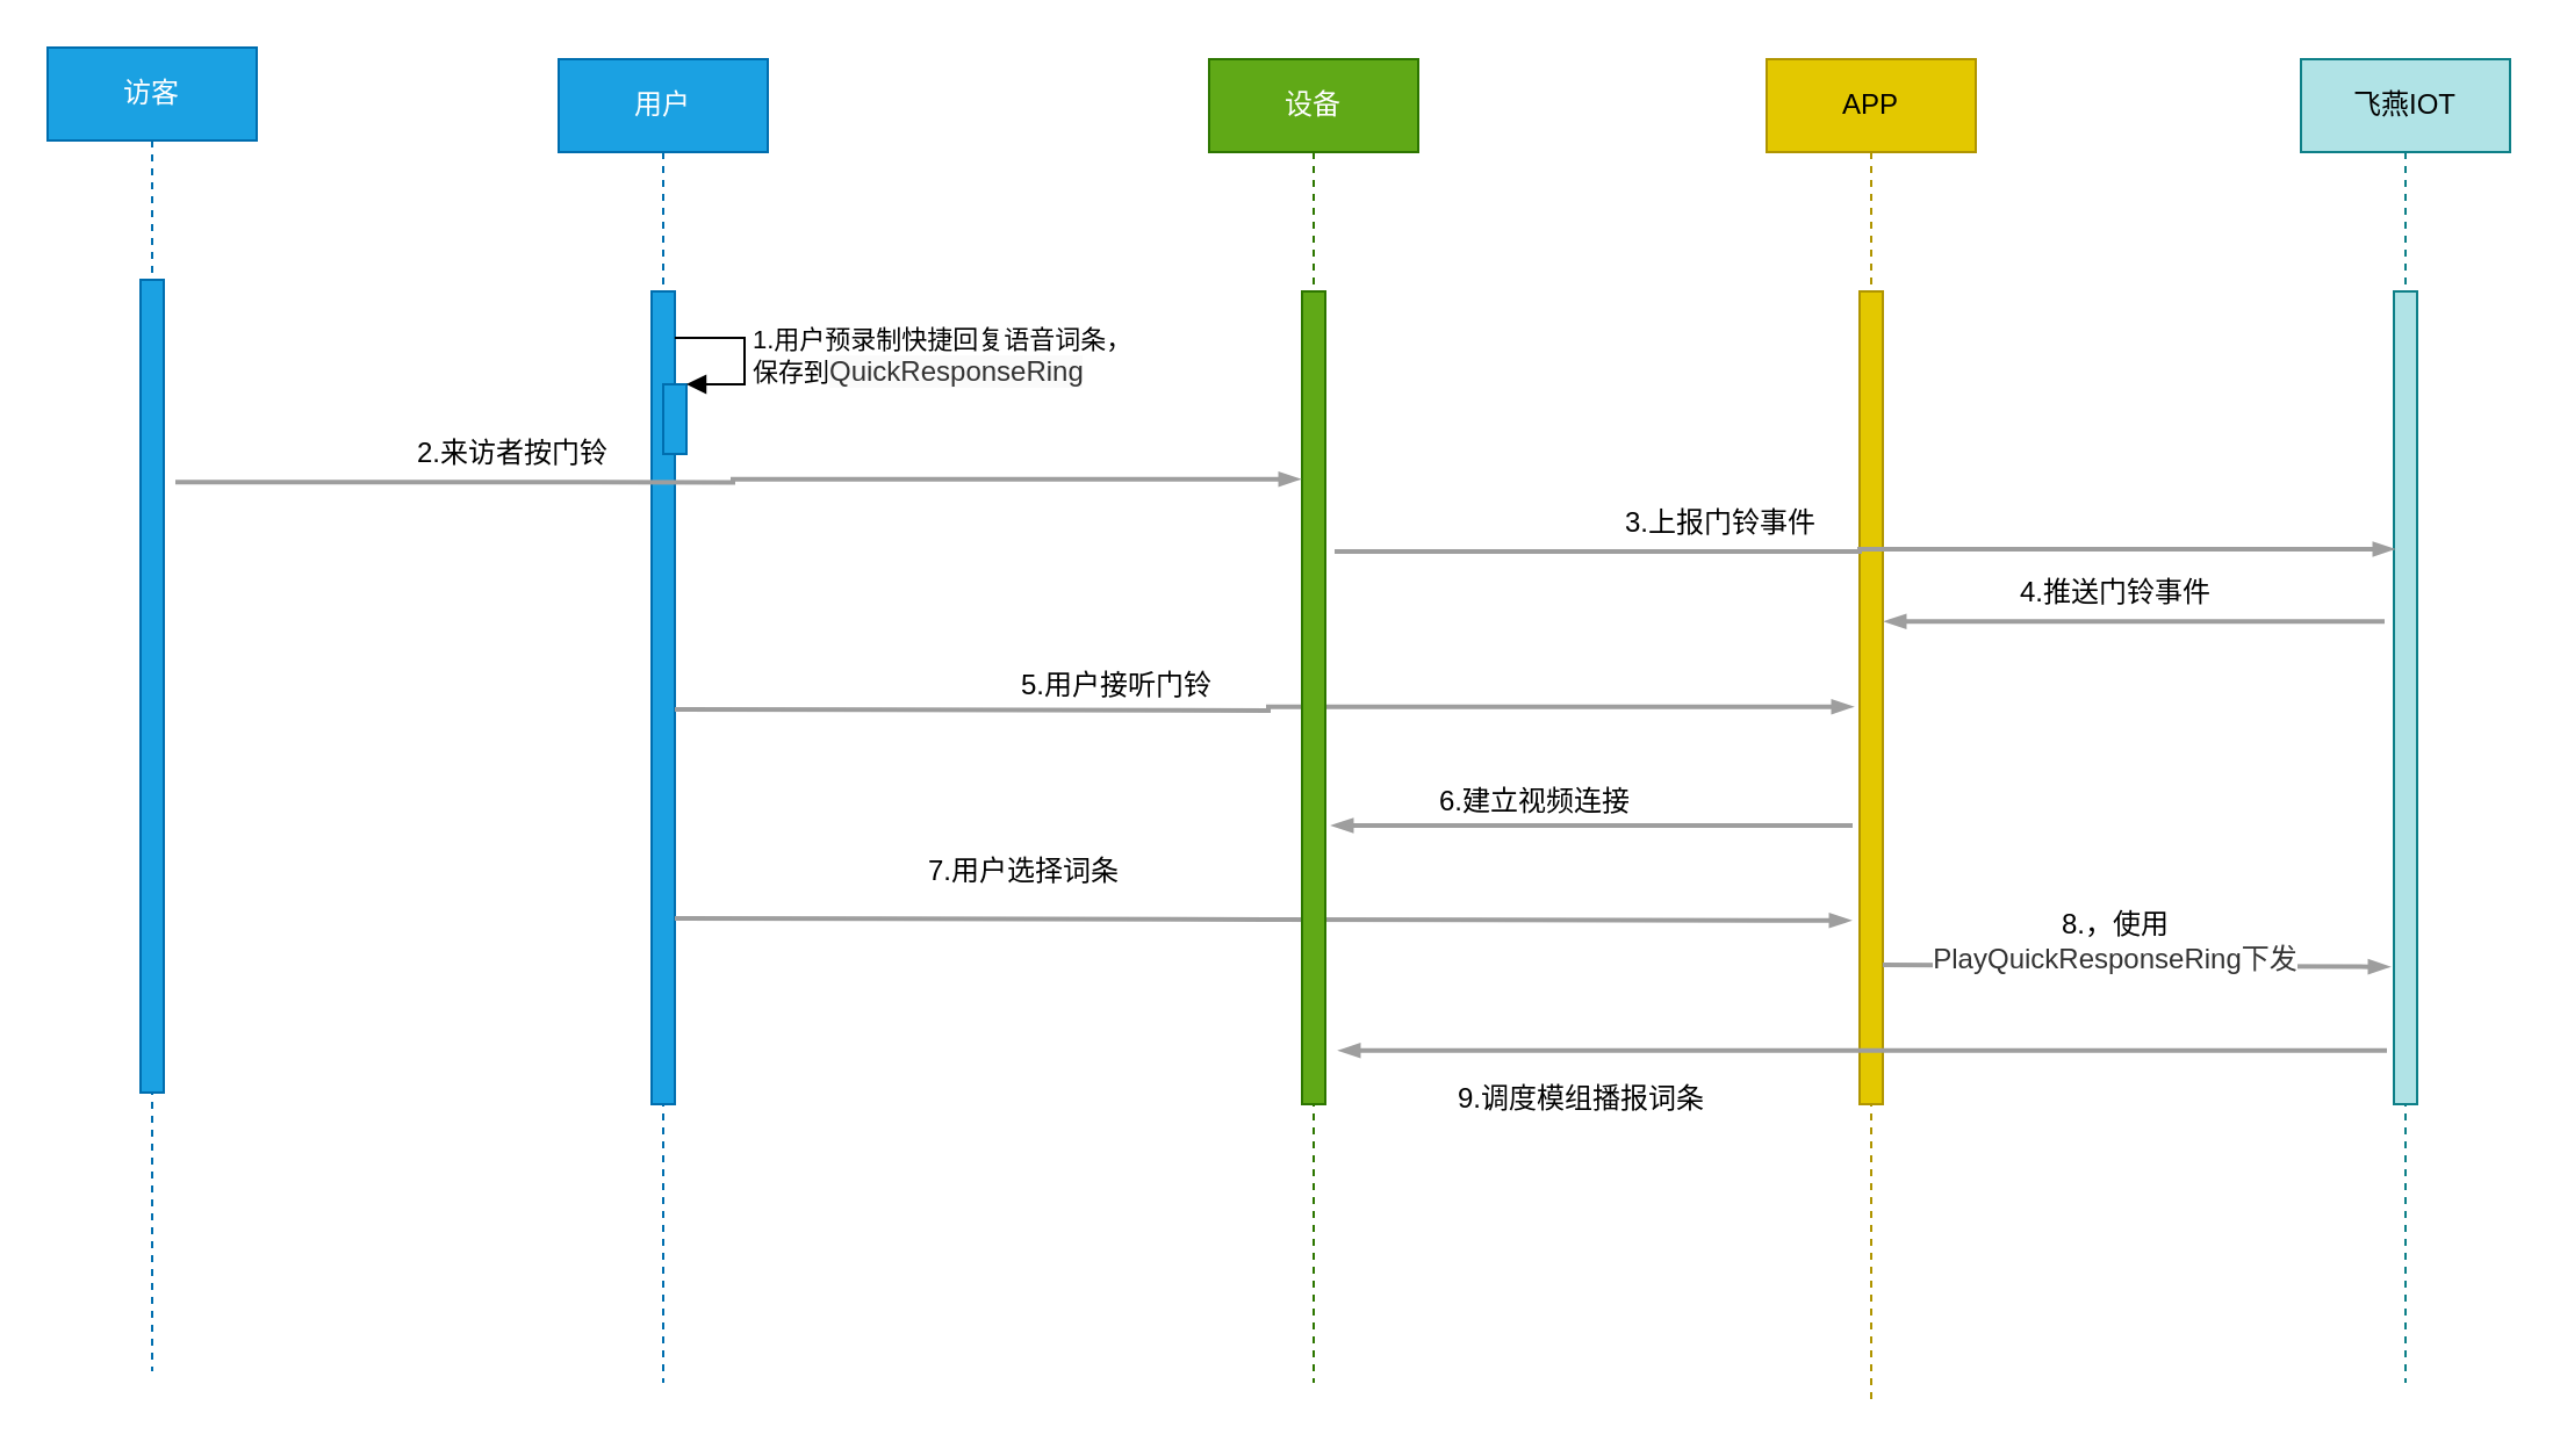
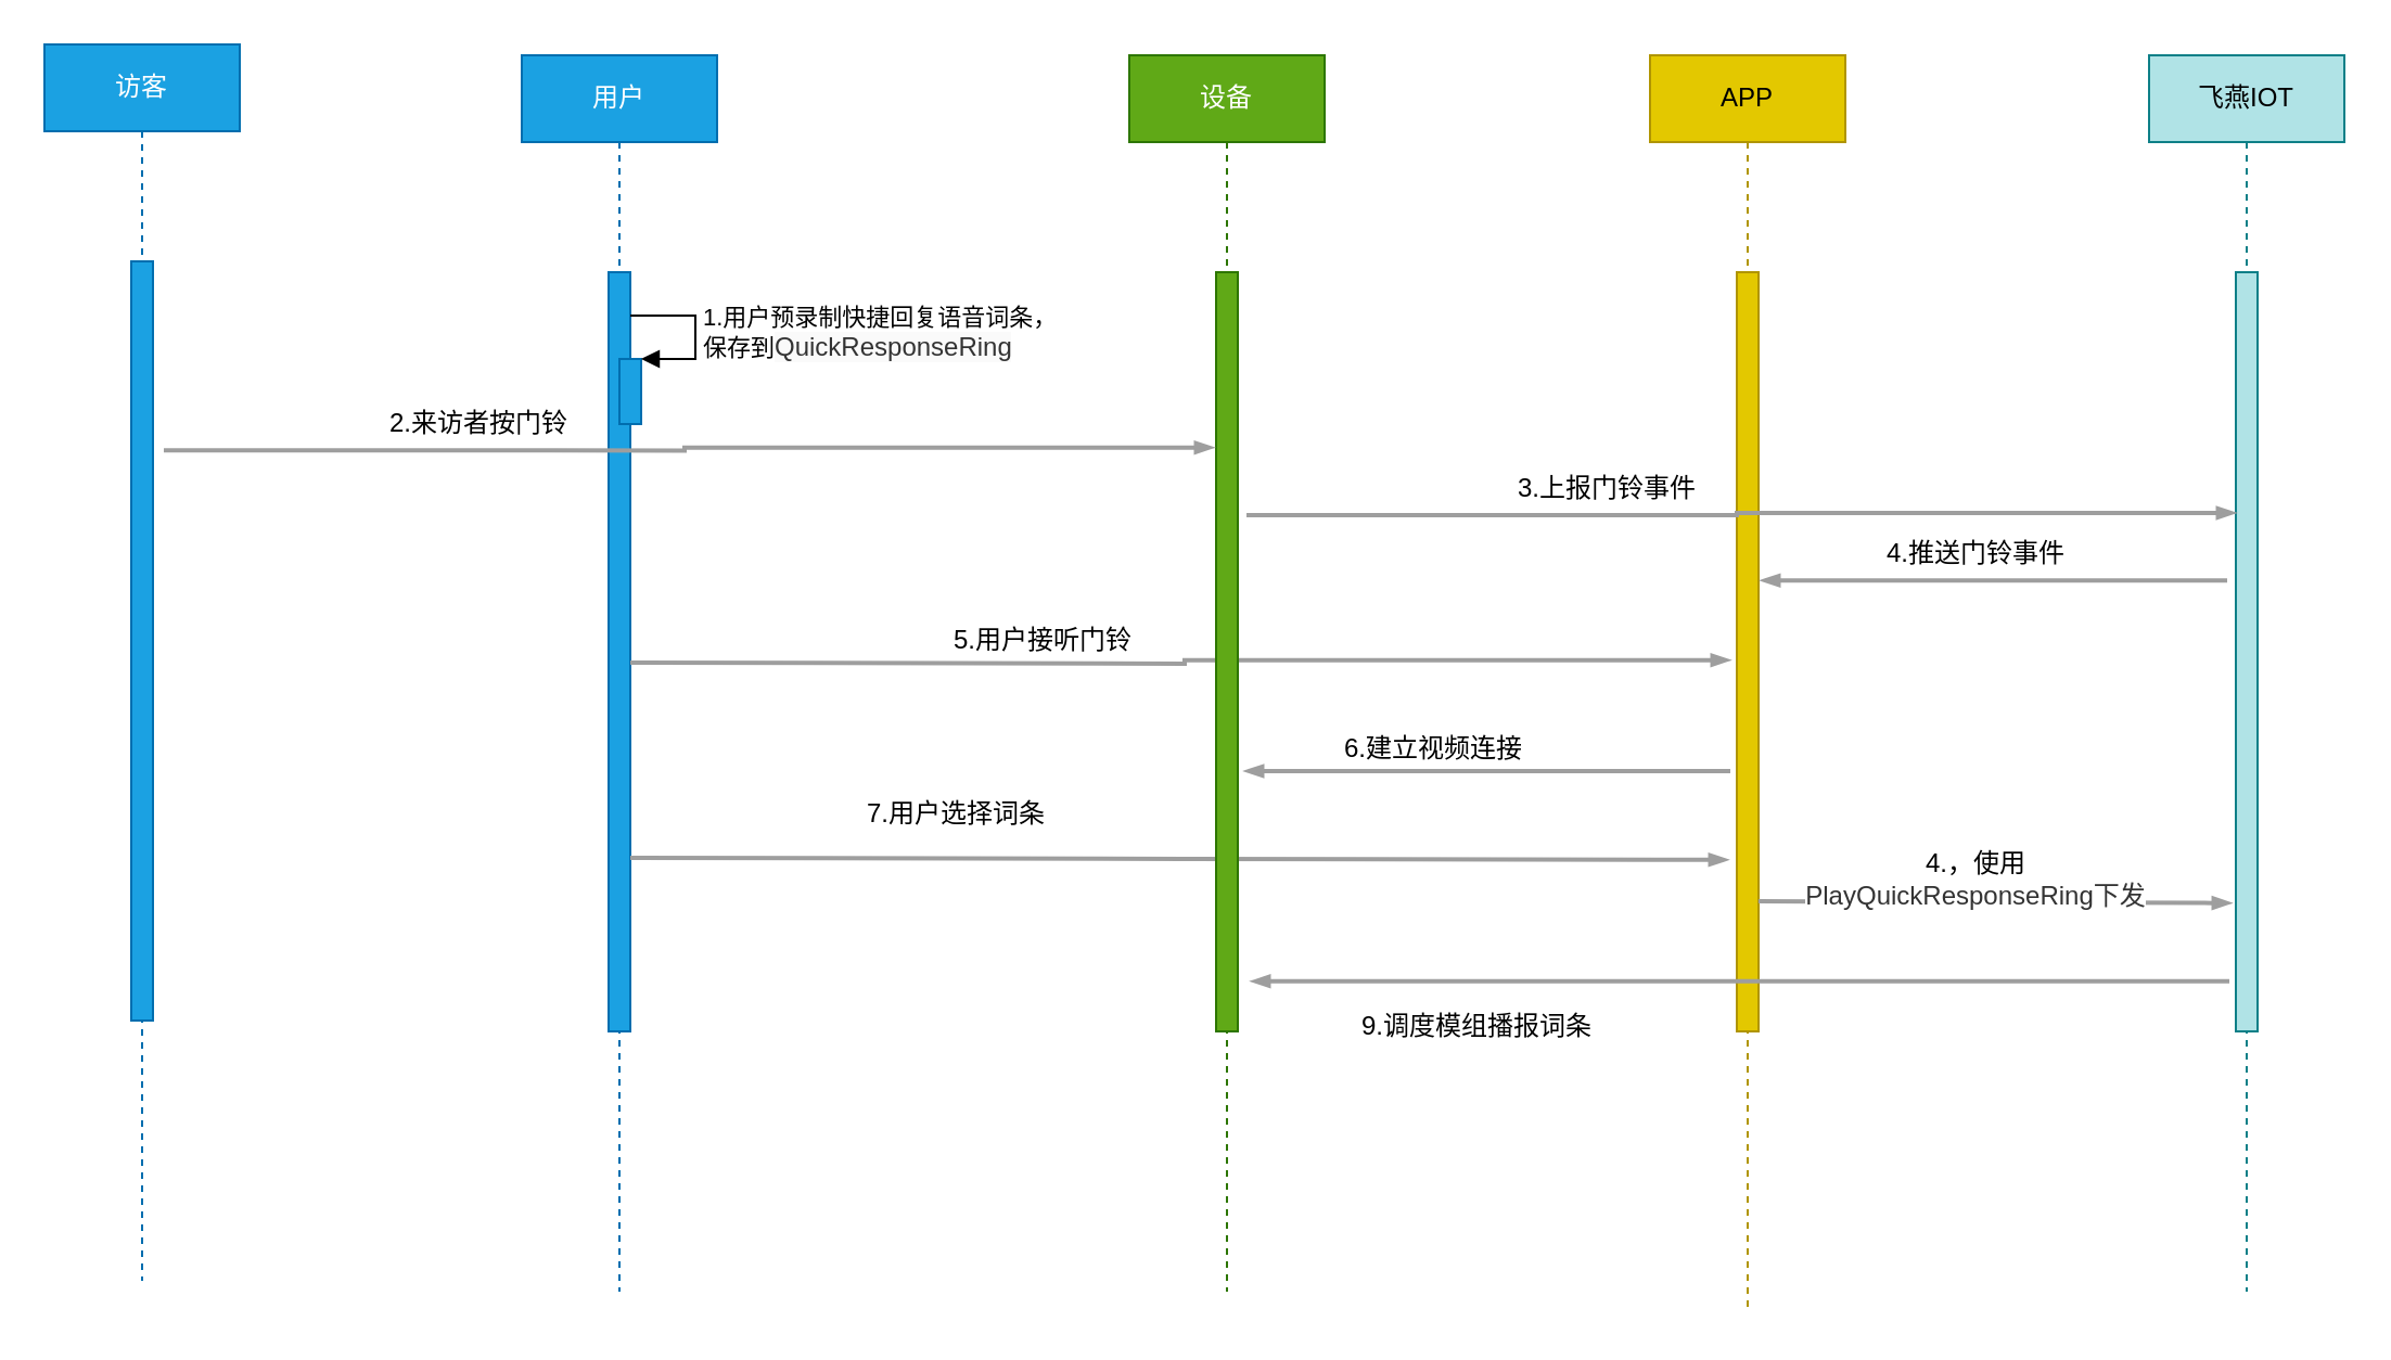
  <mxCell id="0" />
  <mxCell id="1" parent="0" />
  <mxCell id="2" value="APP" style="shape=umlLifeline;perimeter=lifelinePerimeter;whiteSpace=wrap;html=1;container=1;collapsible=0;recursiveResize=0;outlineConnect=0;fillColor=#e3c800;strokeColor=#B09500;fontColor=#000000;" vertex="1" parent="1"><mxGeometry x="760" y="25" width="90" height="580" as="geometry" /></mxCell>
  <mxCell id="3" value="" style="html=1;points=[];perimeter=orthogonalPerimeter;fontFamily=Helvetica;fontSize=12;fontColor=#000000;align=center;strokeColor=#B09500;fillColor=#e3c800;" vertex="1" parent="2"><mxGeometry x="40" y="100" width="10" height="350" as="geometry" /></mxCell>
  <mxCell id="4" value="" style="edgeStyle=orthogonalEdgeStyle;fontSize=12;html=1;endArrow=blockThin;endFill=1;rounded=0;strokeWidth=2;endSize=4;startSize=4;dashed=0;strokeColor=#9E9E9E;entryX=-0.2;entryY=0.831;entryDx=0;entryDy=0;entryPerimeter=0;" edge="1" parent="2" target="17"><mxGeometry width="100" relative="1" as="geometry"><mxPoint x="50" y="390" as="sourcePoint" /><mxPoint x="150" y="390" as="targetPoint" /></mxGeometry></mxCell>
  <mxCell id="5" value="用户" style="shape=umlLifeline;perimeter=lifelinePerimeter;whiteSpace=wrap;html=1;container=1;collapsible=0;recursiveResize=0;outlineConnect=0;fillColor=#1ba1e2;strokeColor=#006EAF;fontColor=#ffffff;" vertex="1" parent="1"><mxGeometry x="240" y="25" width="90" height="570" as="geometry" /></mxCell>
  <mxCell id="6" value="" style="html=1;points=[];perimeter=orthogonalPerimeter;fillColor=#1ba1e2;strokeColor=#006EAF;fontColor=#ffffff;" vertex="1" parent="5"><mxGeometry x="40" y="100" width="10" height="350" as="geometry" /></mxCell>
  <mxCell id="7" value="" style="html=1;points=[];perimeter=orthogonalPerimeter;fillColor=#1ba1e2;strokeColor=#006EAF;fontColor=#ffffff;" vertex="1" parent="5"><mxGeometry x="45" y="140" width="10" height="30" as="geometry" /></mxCell>
  <mxCell id="8" value="1.用户预录制快捷回复语音词条，&lt;br&gt;保存到&lt;span style=&quot;color: rgb(51 , 51 , 51) ; font-family: , &amp;#34;blinkmacsystemfont&amp;#34; , &amp;#34;segoe ui&amp;#34; , &amp;#34;pingfang sc&amp;#34; , &amp;#34;hiragino sans gb&amp;#34; , &amp;#34;microsoft yahei&amp;#34; , &amp;#34;helvetica neue&amp;#34; , &amp;#34;helvetica&amp;#34; , &amp;#34;arial&amp;#34; , &amp;#34;simsun&amp;#34; , sans-serif ; font-size: 12px ; background-color: rgb(250 , 250 , 250)&quot;&gt;QuickResponseRing&lt;/span&gt;" style="edgeStyle=orthogonalEdgeStyle;html=1;align=left;spacingLeft=2;endArrow=block;rounded=0;entryX=1;entryY=0;" edge="1" target="7" parent="5"><mxGeometry relative="1" as="geometry"><mxPoint x="50" y="120" as="sourcePoint" /><Array as="points"><mxPoint x="80" y="120" /></Array></mxGeometry></mxCell>
  <mxCell id="9" value="2.来访者按门铃" style="text;html=1;align=center;verticalAlign=middle;resizable=0;points=[];autosize=1;strokeColor=none;fillColor=none;" vertex="1" parent="5"><mxGeometry x="-70" y="160" width="100" height="20" as="geometry" /></mxCell>
  <mxCell id="10" value="" style="edgeStyle=orthogonalEdgeStyle;fontSize=12;html=1;endArrow=blockThin;endFill=1;rounded=0;strokeWidth=2;endSize=4;startSize=4;dashed=0;strokeColor=#9E9E9E;entryX=-0.3;entryY=0.511;entryDx=0;entryDy=0;entryPerimeter=0;" edge="1" parent="5" target="3"><mxGeometry width="100" relative="1" as="geometry"><mxPoint x="50" y="280" as="sourcePoint" /><mxPoint x="150" y="280" as="targetPoint" /></mxGeometry></mxCell>
  <mxCell id="11" value="" style="edgeStyle=orthogonalEdgeStyle;fontSize=12;html=1;endArrow=blockThin;endFill=1;rounded=0;strokeWidth=2;endSize=4;startSize=4;dashed=0;strokeColor=#9E9E9E;entryX=-0.4;entryY=0.774;entryDx=0;entryDy=0;entryPerimeter=0;" edge="1" parent="5" target="3"><mxGeometry width="100" relative="1" as="geometry"><mxPoint x="50" y="370" as="sourcePoint" /><mxPoint x="150" y="370" as="targetPoint" /></mxGeometry></mxCell>
  <mxCell id="12" value="访客" style="shape=umlLifeline;perimeter=lifelinePerimeter;whiteSpace=wrap;html=1;container=1;collapsible=0;recursiveResize=0;outlineConnect=0;fillColor=#1ba1e2;strokeColor=#006EAF;fontColor=#ffffff;" vertex="1" parent="1"><mxGeometry x="20" y="20" width="90" height="570" as="geometry" /></mxCell>
  <mxCell id="13" value="" style="html=1;points=[];perimeter=orthogonalPerimeter;fillColor=#1ba1e2;strokeColor=#006EAF;fontColor=#ffffff;" vertex="1" parent="12"><mxGeometry x="40" y="100" width="10" height="350" as="geometry" /></mxCell>
  <mxCell id="14" value="设备" style="shape=umlLifeline;perimeter=lifelinePerimeter;whiteSpace=wrap;html=1;container=1;collapsible=0;recursiveResize=0;outlineConnect=0;fillColor=#60a917;strokeColor=#2D7600;fontColor=#ffffff;" vertex="1" parent="1"><mxGeometry x="520" y="25" width="90" height="570" as="geometry" /></mxCell>
  <mxCell id="15" value="" style="html=1;points=[];perimeter=orthogonalPerimeter;fillColor=#60a917;strokeColor=#2D7600;fontColor=#ffffff;" vertex="1" parent="14"><mxGeometry x="40" y="100" width="10" height="350" as="geometry" /></mxCell>
  <mxCell id="16" value="飞燕IOT" style="shape=umlLifeline;perimeter=lifelinePerimeter;whiteSpace=wrap;html=1;container=1;collapsible=0;recursiveResize=0;outlineConnect=0;fillColor=#b0e3e6;strokeColor=#0e8088;" vertex="1" parent="1"><mxGeometry x="990" y="25" width="90" height="570" as="geometry" /></mxCell>
  <mxCell id="17" value="" style="html=1;points=[];perimeter=orthogonalPerimeter;fillColor=#b0e3e6;strokeColor=#0e8088;" vertex="1" parent="16"><mxGeometry x="40" y="100" width="10" height="350" as="geometry" /></mxCell>
  <mxCell id="18" value="" style="edgeStyle=orthogonalEdgeStyle;fontSize=12;html=1;endArrow=blockThin;endFill=1;rounded=0;strokeWidth=2;endSize=4;startSize=4;dashed=0;strokeColor=#9E9E9E;exitX=1.5;exitY=0.249;exitDx=0;exitDy=0;exitPerimeter=0;entryX=-0.1;entryY=0.231;entryDx=0;entryDy=0;entryPerimeter=0;" edge="1" parent="1" source="13" target="15"><mxGeometry width="100" relative="1" as="geometry"><mxPoint x="70" y="235" as="sourcePoint" /><mxPoint x="470" y="207" as="targetPoint" /></mxGeometry></mxCell>
  <mxCell id="19" value="" style="edgeStyle=orthogonalEdgeStyle;fontSize=12;html=1;endArrow=blockThin;endFill=1;rounded=0;strokeWidth=2;endSize=4;startSize=4;dashed=0;strokeColor=#9E9E9E;entryX=0;entryY=0.317;entryDx=0;entryDy=0;entryPerimeter=0;exitX=1.4;exitY=0.32;exitDx=0;exitDy=0;exitPerimeter=0;" edge="1" parent="1" source="15" target="17"><mxGeometry width="100" relative="1" as="geometry"><mxPoint x="570" y="275" as="sourcePoint" /><mxPoint x="670" y="275" as="targetPoint" /></mxGeometry></mxCell>
  <mxCell id="20" value="3.上报门铃事件" style="text;html=1;align=center;verticalAlign=middle;resizable=0;points=[];autosize=1;strokeColor=none;fillColor=none;" vertex="1" parent="1"><mxGeometry x="690" y="215" width="100" height="20" as="geometry" /></mxCell>
  <mxCell id="21" value="" style="edgeStyle=orthogonalEdgeStyle;fontSize=12;html=1;endArrow=blockThin;endFill=1;rounded=0;strokeWidth=2;endSize=4;startSize=4;dashed=0;strokeColor=#9E9E9E;exitX=-0.4;exitY=0.406;exitDx=0;exitDy=0;exitPerimeter=0;entryX=1.1;entryY=0.406;entryDx=0;entryDy=0;entryPerimeter=0;" edge="1" parent="1" source="17" target="3"><mxGeometry width="100" relative="1" as="geometry"><mxPoint x="850" y="435" as="sourcePoint" /><mxPoint x="950" y="435" as="targetPoint" /><Array as="points" /></mxGeometry></mxCell>
  <mxCell id="22" value="4.推送门铃事件" style="text;html=1;align=center;verticalAlign=middle;resizable=0;points=[];autosize=1;strokeColor=none;fillColor=none;" vertex="1" parent="1"><mxGeometry x="860" y="245" width="100" height="20" as="geometry" /></mxCell>
  <mxCell id="23" value="" style="edgeStyle=orthogonalEdgeStyle;fontSize=12;html=1;endArrow=blockThin;endFill=1;rounded=0;strokeWidth=2;endSize=4;startSize=4;dashed=0;strokeColor=#9E9E9E;exitX=-0.4;exitY=0.66;exitDx=0;exitDy=0;exitPerimeter=0;entryX=1.3;entryY=0.657;entryDx=0;entryDy=0;entryPerimeter=0;" edge="1" parent="1" source="3" target="15"><mxGeometry width="100" relative="1" as="geometry"><mxPoint x="730" y="375" as="sourcePoint" /><mxPoint x="580" y="355" as="targetPoint" /><Array as="points"><mxPoint x="796" y="355" /></Array></mxGeometry></mxCell>
  <mxCell id="24" value="6.建立视频连接" style="text;html=1;align=center;verticalAlign=middle;resizable=0;points=[];autosize=1;strokeColor=none;fillColor=none;" vertex="1" parent="1"><mxGeometry x="610" y="335" width="100" height="20" as="geometry" /></mxCell>
  <mxCell id="25" value="5.用户接听门铃" style="text;html=1;align=center;verticalAlign=middle;resizable=0;points=[];autosize=1;strokeColor=none;fillColor=none;" vertex="1" parent="1"><mxGeometry x="430" y="285" width="100" height="20" as="geometry" /></mxCell>
  <mxCell id="26" value="7.用户选择词条" style="text;html=1;align=center;verticalAlign=middle;resizable=0;points=[];autosize=1;strokeColor=none;fillColor=none;" vertex="1" parent="1"><mxGeometry x="390" y="365" width="100" height="20" as="geometry" /></mxCell>
- <mxCell id="27" value="8.，使用&lt;br&gt;&lt;span style=&quot;color: rgb(51 , 51 , 51) ; background-color: rgb(255 , 255 , 255)&quot;&gt;PlayQuickResponseRing下发&lt;/span&gt;" style="text;html=1;align=center;verticalAlign=middle;resizable=0;points=[];autosize=1;strokeColor=none;fillColor=none;" vertex="1" parent="1"><mxGeometry x="825" y="390" width="170" height="30" as="geometry" /></mxCell>
+ <mxCell id="27" value="4.，使用&lt;br&gt;&lt;span style=&quot;color: rgb(51 , 51 , 51) ; background-color: rgb(255 , 255 , 255)&quot;&gt;PlayQuickResponseRing下发&lt;/span&gt;" style="text;html=1;align=center;verticalAlign=middle;resizable=0;points=[];autosize=1;strokeColor=none;fillColor=none;" vertex="1" parent="1"><mxGeometry x="825" y="390" width="170" height="30" as="geometry" /></mxCell>
  <mxCell id="28" value="" style="edgeStyle=orthogonalEdgeStyle;fontSize=12;html=1;endArrow=blockThin;endFill=1;rounded=0;strokeWidth=2;endSize=4;startSize=4;dashed=0;strokeColor=#9E9E9E;exitX=-0.3;exitY=0.934;exitDx=0;exitDy=0;exitPerimeter=0;entryX=1.6;entryY=0.934;entryDx=0;entryDy=0;entryPerimeter=0;" edge="1" parent="1" source="17" target="15"><mxGeometry width="100" relative="1" as="geometry"><mxPoint x="1020" y="455" as="sourcePoint" /><mxPoint x="1020" y="615" as="targetPoint" /></mxGeometry></mxCell>
  <mxCell id="29" value="9.调度模组播报词条" style="text;html=1;align=center;verticalAlign=middle;resizable=0;points=[];autosize=1;strokeColor=none;fillColor=none;" vertex="1" parent="1"><mxGeometry x="620" y="463" width="120" height="20" as="geometry" /></mxCell>
